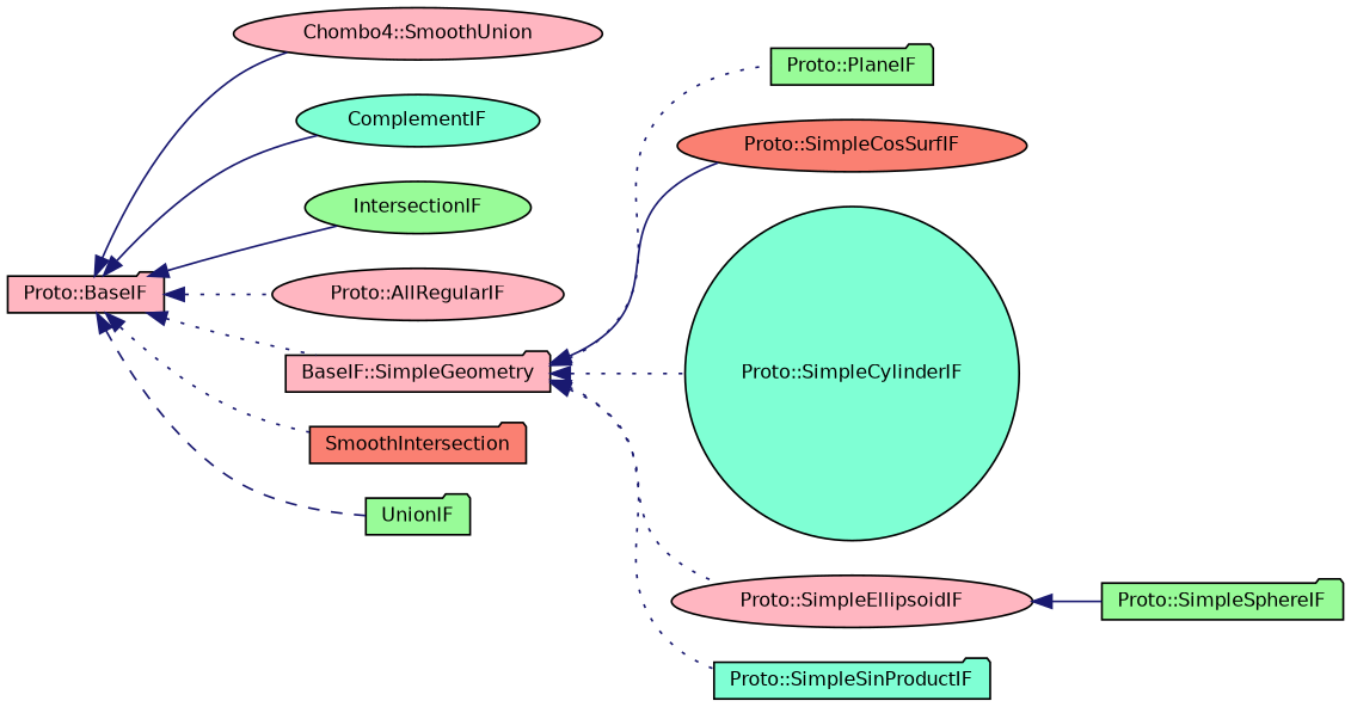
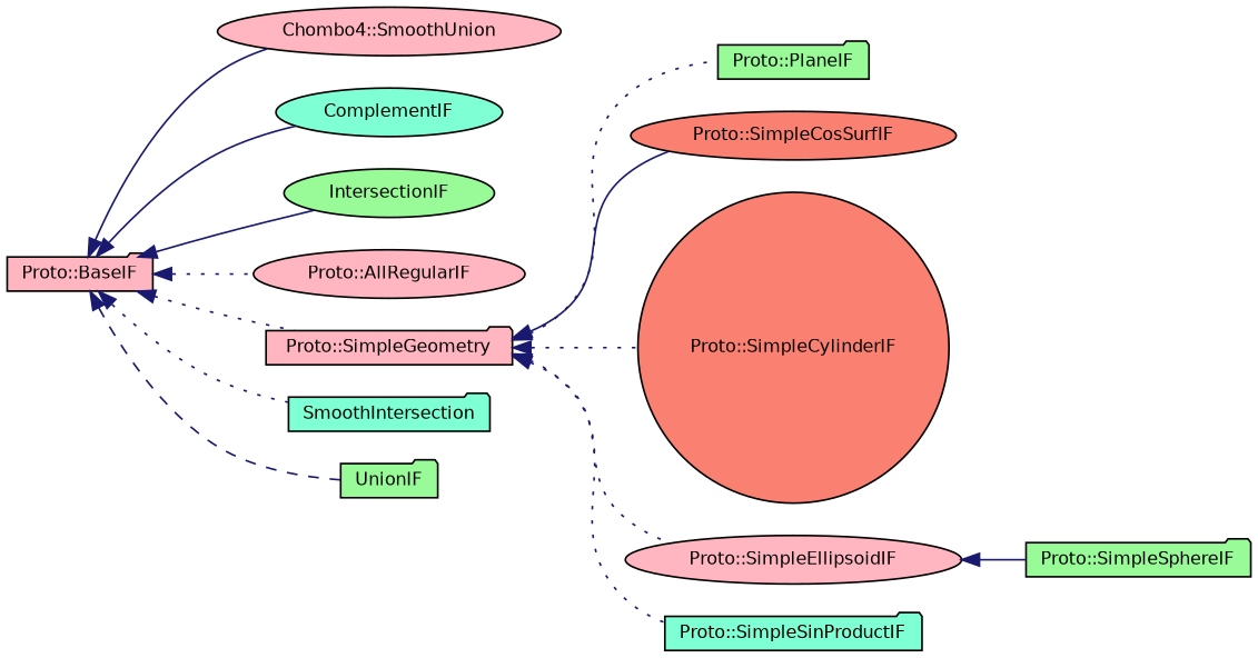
  digraph {
    rankdir=LR
    node [color=black fillcolor=lightpink fontname=Helvetica fontsize=10 shape=folder style=filled]
    edge [color=midnightblue dir=back fontname=Helvetica fontsize=10 labelfontname=Helvetica labelfontsize=10 style=dotted]
    n1 [height=0.2 label="Proto::BaseIF" width=0.4]
    n2 [height=0.2 label="Chombo4::SmoothUnion" shape=ellipse width=0.4]
    n3 [fillcolor=aquamarine height=0.2 label=ComplementIF shape=ellipse width=0.4]
    n4 [fillcolor=palegreen height=0.2 label=IntersectionIF shape=ellipse width=0.4]
    n5 [height=0.2 label="Proto::AllRegularIF" shape=ellipse width=0.4]
-   n6 [height=0.2 label="BaseIF::SimpleGeometry" width=0.4]
-   n7 [fillcolor=salmon height=0.2 label=SmoothIntersection width=0.4]
+   n6 [height=0.2 label="Proto::SimpleGeometry" width=0.4]
+   n7 [fillcolor=aquamarine height=0.2 label=SmoothIntersection width=0.4]
    n8 [fillcolor=palegreen height=0.2 label=UnionIF width=0.4]
    n9 [fillcolor=palegreen height=0.2 label="Proto::PlaneIF" width=0.4]
    n10 [fillcolor=salmon height=0.2 label="Proto::SimpleCosSurfIF" shape=ellipse width=0.4]
-   n11 [fillcolor=aquamarine height=0.2 label="Proto::SimpleCylinderIF" shape=circle width=0.4]
+   n11 [fillcolor=salmon height=0.2 label="Proto::SimpleCylinderIF" shape=circle width=0.4]
    n12 [height=0.2 label="Proto::SimpleEllipsoidIF" shape=ellipse width=0.4]
    n13 [fillcolor=aquamarine height=0.2 label="Proto::SimpleSinProductIF" width=0.4]
    n14 [fillcolor=palegreen height=0.2 label="Proto::SimpleSphereIF" width=0.4]
    n1 -> n2 [style=solid]
    n1 -> n3 [style=solid]
    n1 -> n4 [style=solid]
    n1 -> n5
    n1 -> n6
    n1 -> n7
    n1 -> n8 [style=dashed]
    n6 -> n9
    n6 -> n10 [style=solid]
    n6 -> n11
    n6 -> n12
    n6 -> n13
    n12 -> n14 [style=solid]
  }
